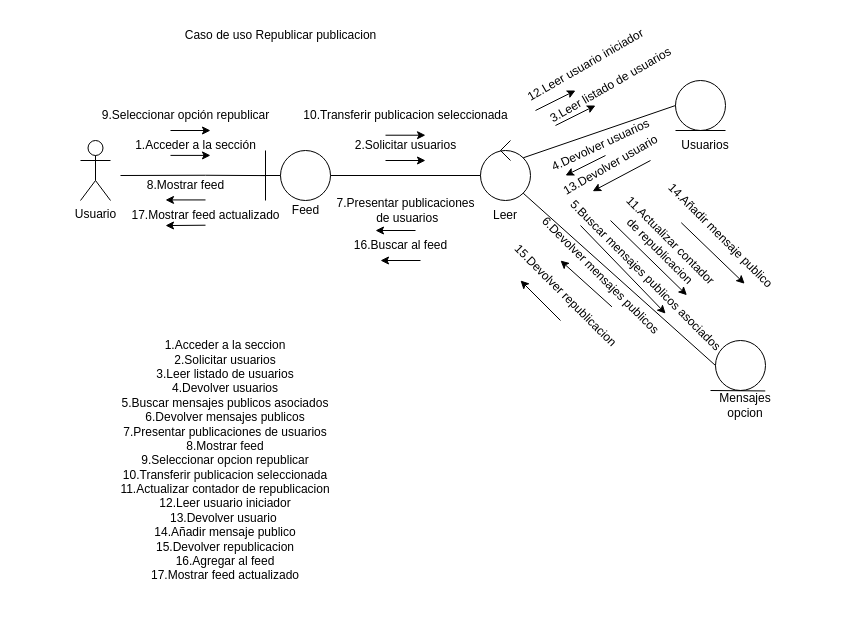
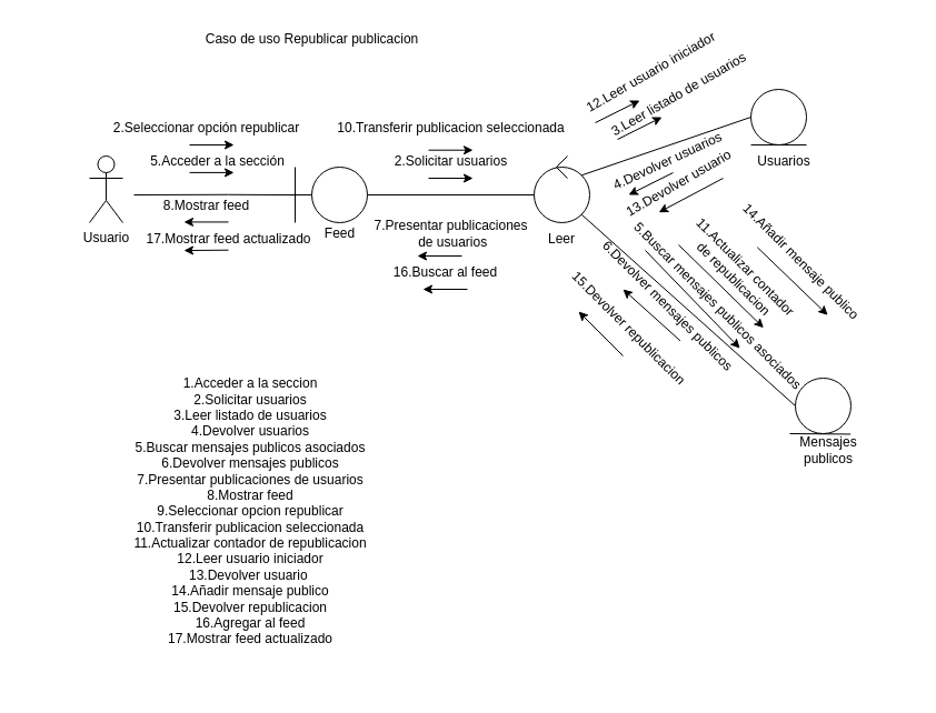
  <mxCell id="0" />
  <mxCell id="1" parent="0" />
  <mxCell id="2" value="" style="ellipse;whiteSpace=wrap;html=1;aspect=fixed;" vertex="1" parent="1"><mxGeometry x="280" y="150" width="50" height="50" as="geometry" /></mxCell>
  <mxCell id="3" value="Usuario" style="shape=umlActor;verticalLabelPosition=bottom;verticalAlign=top;html=1;outlineConnect=0;" vertex="1" parent="1"><mxGeometry x="80" y="140" width="30" height="60" as="geometry" /></mxCell>
  <mxCell id="4" value="" style="endArrow=none;html=1;rounded=0;entryX=0;entryY=0.5;entryDx=0;entryDy=0;" edge="1" parent="1" target="2"><mxGeometry width="50" height="50" relative="1" as="geometry"><mxPoint x="260" y="175" as="sourcePoint" /><mxPoint x="280" y="174.5" as="targetPoint" /></mxGeometry></mxCell>
  <mxCell id="5" value="" style="endArrow=none;html=1;rounded=0;" edge="1" parent="1"><mxGeometry width="50" height="50" relative="1" as="geometry"><mxPoint x="820" y="370" as="sourcePoint" /><mxPoint x="820" y="370" as="targetPoint" /></mxGeometry></mxCell>
  <mxCell id="6" value="" style="ellipse;whiteSpace=wrap;html=1;aspect=fixed;" vertex="1" parent="1"><mxGeometry x="480" y="150" width="50" height="50" as="geometry" /></mxCell>
  <mxCell id="7" value="" style="ellipse;whiteSpace=wrap;html=1;aspect=fixed;" vertex="1" parent="1"><mxGeometry x="675" y="80" width="50" height="50" as="geometry" /></mxCell>
  <mxCell id="8" value="" style="endArrow=none;html=1;rounded=0;" edge="1" parent="1"><mxGeometry width="50" height="50" relative="1" as="geometry"><mxPoint x="265" y="200" as="sourcePoint" /><mxPoint x="265" y="150" as="targetPoint" /></mxGeometry></mxCell>
  <mxCell id="9" value="" style="endArrow=none;html=1;rounded=0;" edge="1" parent="1"><mxGeometry width="50" height="50" relative="1" as="geometry"><mxPoint x="510" y="160" as="sourcePoint" /><mxPoint x="510" y="140" as="targetPoint" /><Array as="points"><mxPoint x="500" y="150" /></Array></mxGeometry></mxCell>
  <mxCell id="10" value="" style="endArrow=none;html=1;rounded=0;" edge="1" parent="1"><mxGeometry width="50" height="50" relative="1" as="geometry"><mxPoint x="675" y="130" as="sourcePoint" /><mxPoint x="725" y="130" as="targetPoint" /></mxGeometry></mxCell>
  <mxCell id="11" value="" style="ellipse;whiteSpace=wrap;html=1;aspect=fixed;" vertex="1" parent="1"><mxGeometry x="715" y="340" width="50" height="50" as="geometry" /></mxCell>
  <mxCell id="12" value="" style="endArrow=none;html=1;rounded=0;entryX=0.829;entryY=0.015;entryDx=0;entryDy=0;entryPerimeter=0;" edge="1" parent="1" target="54"><mxGeometry width="50" height="50" relative="1" as="geometry"><mxPoint x="710" y="390" as="sourcePoint" /><mxPoint x="760" y="390" as="targetPoint" /></mxGeometry></mxCell>
  <mxCell id="13" value="" style="endArrow=classic;html=1;rounded=0;" edge="1" parent="1"><mxGeometry width="50" height="50" relative="1" as="geometry"><mxPoint x="385" y="160" as="sourcePoint" /><mxPoint x="425" y="160" as="targetPoint" /></mxGeometry></mxCell>
  <mxCell id="14" value="Feed" style="text;html=1;align=center;verticalAlign=middle;resizable=0;points=[];autosize=1;strokeColor=none;fillColor=none;" vertex="1" parent="1"><mxGeometry x="280" y="195" width="50" height="30" as="geometry" /></mxCell>
  <mxCell id="15" value="" style="endArrow=classic;html=1;rounded=0;" edge="1" parent="1"><mxGeometry width="50" height="50" relative="1" as="geometry"><mxPoint x="555" y="125" as="sourcePoint" /><mxPoint x="595" y="105" as="targetPoint" /></mxGeometry></mxCell>
  <mxCell id="16" value="" style="endArrow=none;html=1;rounded=0;" edge="1" parent="1"><mxGeometry width="50" height="50" relative="1" as="geometry"><mxPoint x="120" y="175" as="sourcePoint" /><mxPoint x="265" y="175.1" as="targetPoint" /><Array as="points"><mxPoint x="205" y="174.76" /></Array></mxGeometry></mxCell>
  <mxCell id="17" value="" style="endArrow=none;html=1;rounded=0;entryX=0;entryY=0.5;entryDx=0;entryDy=0;exitX=1;exitY=0.5;exitDx=0;exitDy=0;" edge="1" parent="1" target="6" source="2"><mxGeometry width="50" height="50" relative="1" as="geometry"><mxPoint x="350" y="175" as="sourcePoint" /><mxPoint x="390" y="174.66" as="targetPoint" /></mxGeometry></mxCell>
  <mxCell id="18" value="" style="endArrow=none;html=1;rounded=0;exitX=1;exitY=0;exitDx=0;exitDy=0;entryX=0;entryY=0.5;entryDx=0;entryDy=0;" edge="1" parent="1" source="6" target="7"><mxGeometry width="50" height="50" relative="1" as="geometry"><mxPoint x="600" y="260" as="sourcePoint" /><mxPoint x="650" y="210" as="targetPoint" /></mxGeometry></mxCell>
  <mxCell id="19" value="" style="endArrow=none;html=1;rounded=0;exitX=1;exitY=1;exitDx=0;exitDy=0;entryX=0;entryY=0.5;entryDx=0;entryDy=0;" edge="1" parent="1" source="6" target="11"><mxGeometry width="50" height="50" relative="1" as="geometry"><mxPoint x="600" y="260" as="sourcePoint" /><mxPoint x="650" y="210" as="targetPoint" /></mxGeometry></mxCell>
  <mxCell id="20" value="" style="endArrow=classic;html=1;rounded=0;" edge="1" parent="1"><mxGeometry width="50" height="50" relative="1" as="geometry"><mxPoint x="170" y="154.9" as="sourcePoint" /><mxPoint x="210" y="154.9" as="targetPoint" /></mxGeometry></mxCell>
  <mxCell id="21" value="" style="endArrow=classic;html=1;rounded=0;" edge="1" parent="1"><mxGeometry width="50" height="50" relative="1" as="geometry"><mxPoint x="605" y="155" as="sourcePoint" /><mxPoint x="565" y="175" as="targetPoint" /></mxGeometry></mxCell>
  <mxCell id="22" value="" style="endArrow=classic;html=1;rounded=0;exitX=0.668;exitY=0.969;exitDx=0;exitDy=0;exitPerimeter=0;" edge="1" parent="1" source="29"><mxGeometry width="50" height="50" relative="1" as="geometry"><mxPoint x="590" y="280" as="sourcePoint" /><mxPoint x="560" y="260" as="targetPoint" /></mxGeometry></mxCell>
  <mxCell id="23" value="" style="endArrow=classic;html=1;rounded=0;entryX=0.679;entryY=0.924;entryDx=0;entryDy=0;entryPerimeter=0;" edge="1" parent="1" target="28"><mxGeometry width="50" height="50" relative="1" as="geometry"><mxPoint x="580" y="225" as="sourcePoint" /><mxPoint x="615" y="255" as="targetPoint" /></mxGeometry></mxCell>
- <mxCell id="24" value="1.Acceder a la sección" style="text;html=1;align=center;verticalAlign=middle;resizable=0;points=[];autosize=1;strokeColor=none;fillColor=none;" vertex="1" parent="1"><mxGeometry x="125" y="130" width="140" height="30" as="geometry" /></mxCell>
+ <mxCell id="24" value="5.Acceder a la sección" style="text;html=1;align=center;verticalAlign=middle;resizable=0;points=[];autosize=1;strokeColor=none;fillColor=none;" vertex="1" parent="1"><mxGeometry x="125" y="130" width="140" height="30" as="geometry" /></mxCell>
  <mxCell id="25" value="2.Solicitar usuarios" style="text;html=1;align=center;verticalAlign=middle;resizable=0;points=[];autosize=1;strokeColor=none;fillColor=none;" vertex="1" parent="1"><mxGeometry x="345" y="130" width="120" height="30" as="geometry" /></mxCell>
  <mxCell id="26" value="3.Leer listado de usuarios" style="text;html=1;align=center;verticalAlign=middle;resizable=0;points=[];autosize=1;strokeColor=none;fillColor=none;rotation=-30;" vertex="1" parent="1"><mxGeometry x="530" y="70" width="160" height="30" as="geometry" /></mxCell>
  <mxCell id="27" value="4.Devolver usuarios" style="text;html=1;align=center;verticalAlign=middle;resizable=0;points=[];autosize=1;strokeColor=none;fillColor=none;rotation=-25;" vertex="1" parent="1"><mxGeometry x="535" y="130" width="130" height="30" as="geometry" /></mxCell>
  <mxCell id="28" value="5.Buscar mensajes publicos asociados" style="text;html=1;align=center;verticalAlign=middle;resizable=0;points=[];autosize=1;strokeColor=none;fillColor=none;rotation=45;" vertex="1" parent="1"><mxGeometry x="530" y="260" width="230" height="30" as="geometry" /></mxCell>
  <mxCell id="29" value="6.Devolver mensajes publicos" style="text;html=1;align=center;verticalAlign=middle;resizable=0;points=[];autosize=1;strokeColor=none;fillColor=none;rotation=45;" vertex="1" parent="1"><mxGeometry x="510" y="260" width="180" height="30" as="geometry" /></mxCell>
  <mxCell id="30" value="7.Presentar publicaciones&lt;br&gt;&amp;nbsp;de usuarios" style="text;html=1;align=center;verticalAlign=middle;resizable=0;points=[];autosize=1;strokeColor=none;fillColor=none;" vertex="1" parent="1"><mxGeometry x="325" y="190" width="160" height="40" as="geometry" /></mxCell>
  <mxCell id="31" value="8.Mostrar feed" style="text;html=1;align=center;verticalAlign=middle;resizable=0;points=[];autosize=1;strokeColor=none;fillColor=none;" vertex="1" parent="1"><mxGeometry x="135" y="170" width="100" height="30" as="geometry" /></mxCell>
- <mxCell id="32" value="9.Seleccionar opción republicar" style="text;html=1;align=center;verticalAlign=middle;resizable=0;points=[];autosize=1;strokeColor=none;fillColor=none;" vertex="1" parent="1"><mxGeometry x="90" y="100" width="190" height="30" as="geometry" /></mxCell>
+ <mxCell id="32" value="2.Seleccionar opción republicar" style="text;html=1;align=center;verticalAlign=middle;resizable=0;points=[];autosize=1;strokeColor=none;fillColor=none;" vertex="1" parent="1"><mxGeometry x="90" y="100" width="190" height="30" as="geometry" /></mxCell>
  <mxCell id="33" value="10.Transferir publicacion seleccionada" style="text;html=1;align=center;verticalAlign=middle;resizable=0;points=[];autosize=1;strokeColor=none;fillColor=none;" vertex="1" parent="1"><mxGeometry x="290" y="100" width="230" height="30" as="geometry" /></mxCell>
  <mxCell id="34" value="Caso de uso Republicar publicacion" style="text;html=1;align=center;verticalAlign=middle;resizable=0;points=[];autosize=1;strokeColor=none;fillColor=none;" vertex="1" parent="1"><mxGeometry x="175" y="20" width="210" height="30" as="geometry" /></mxCell>
  <mxCell id="35" value="11.Actualizar contador &lt;br&gt;de republicacion" style="text;html=1;align=center;verticalAlign=middle;resizable=0;points=[];autosize=1;strokeColor=none;fillColor=none;rotation=45;" vertex="1" parent="1"><mxGeometry x="595" y="225" width="140" height="40" as="geometry" /></mxCell>
  <mxCell id="36" value="12.Leer usuario iniciador" style="text;html=1;align=center;verticalAlign=middle;resizable=0;points=[];autosize=1;strokeColor=none;fillColor=none;rotation=-30;" vertex="1" parent="1"><mxGeometry x="510" y="50" width="150" height="30" as="geometry" /></mxCell>
  <mxCell id="37" value="13.Devolver usuario" style="text;html=1;align=center;verticalAlign=middle;resizable=0;points=[];autosize=1;strokeColor=none;fillColor=none;rotation=-30;" vertex="1" parent="1"><mxGeometry x="545" y="150" width="130" height="30" as="geometry" /></mxCell>
  <mxCell id="38" value="14.Añadir mensaje publico" style="text;html=1;align=center;verticalAlign=middle;resizable=0;points=[];autosize=1;strokeColor=none;fillColor=none;rotation=45;" vertex="1" parent="1"><mxGeometry x="640" y="220" width="160" height="30" as="geometry" /></mxCell>
  <mxCell id="39" value="15.Devolver republicacion" style="text;html=1;align=center;verticalAlign=middle;resizable=0;points=[];autosize=1;strokeColor=none;fillColor=none;rotation=45;" vertex="1" parent="1"><mxGeometry x="485" y="280" width="160" height="30" as="geometry" /></mxCell>
  <mxCell id="40" value="16.Buscar al feed" style="text;html=1;align=center;verticalAlign=middle;resizable=0;points=[];autosize=1;strokeColor=none;fillColor=none;" vertex="1" parent="1"><mxGeometry x="340" y="230" width="120" height="30" as="geometry" /></mxCell>
  <mxCell id="41" value="17.Mostrar feed actualizado" style="text;html=1;align=center;verticalAlign=middle;resizable=0;points=[];autosize=1;strokeColor=none;fillColor=none;" vertex="1" parent="1"><mxGeometry x="120" y="200" width="170" height="30" as="geometry" /></mxCell>
  <mxCell id="42" value="" style="endArrow=classic;html=1;rounded=0;" edge="1" parent="1"><mxGeometry width="50" height="50" relative="1" as="geometry"><mxPoint x="205" y="224.71" as="sourcePoint" /><mxPoint x="165" y="225.05" as="targetPoint" /></mxGeometry></mxCell>
  <mxCell id="43" value="" style="endArrow=classic;html=1;rounded=0;" edge="1" parent="1"><mxGeometry width="50" height="50" relative="1" as="geometry"><mxPoint x="170" y="130" as="sourcePoint" /><mxPoint x="210" y="130" as="targetPoint" /></mxGeometry></mxCell>
  <mxCell id="44" value="" style="endArrow=classic;html=1;rounded=0;" edge="1" parent="1"><mxGeometry width="50" height="50" relative="1" as="geometry"><mxPoint x="415" y="230" as="sourcePoint" /><mxPoint x="375" y="230" as="targetPoint" /></mxGeometry></mxCell>
  <mxCell id="45" value="" style="endArrow=classic;html=1;rounded=0;" edge="1" parent="1"><mxGeometry width="50" height="50" relative="1" as="geometry"><mxPoint x="385" y="134.71" as="sourcePoint" /><mxPoint x="425" y="134.71" as="targetPoint" /></mxGeometry></mxCell>
  <mxCell id="46" value="" style="endArrow=classic;html=1;rounded=0;entryX=0.82;entryY=1.069;entryDx=0;entryDy=0;entryPerimeter=0;exitX=0.27;exitY=1.123;exitDx=0;exitDy=0;exitPerimeter=0;" edge="1" parent="1" source="38" target="38"><mxGeometry width="50" height="50" relative="1" as="geometry"><mxPoint x="680" y="225" as="sourcePoint" /><mxPoint x="730" y="280" as="targetPoint" /></mxGeometry></mxCell>
  <mxCell id="47" value="" style="endArrow=classic;html=1;rounded=0;entryX=0.859;entryY=1;entryDx=0;entryDy=0;entryPerimeter=0;" edge="1" parent="1" target="35"><mxGeometry width="50" height="50" relative="1" as="geometry"><mxPoint x="610" y="220" as="sourcePoint" /><mxPoint x="645" y="250" as="targetPoint" /></mxGeometry></mxCell>
  <mxCell id="48" value="" style="endArrow=classic;html=1;rounded=0;" edge="1" parent="1"><mxGeometry width="50" height="50" relative="1" as="geometry"><mxPoint x="560" y="320" as="sourcePoint" /><mxPoint x="520" y="280" as="targetPoint" /></mxGeometry></mxCell>
  <mxCell id="49" value="" style="endArrow=classic;html=1;rounded=0;" edge="1" parent="1"><mxGeometry width="50" height="50" relative="1" as="geometry"><mxPoint x="535" y="110" as="sourcePoint" /><mxPoint x="575" y="90" as="targetPoint" /></mxGeometry></mxCell>
  <mxCell id="50" value="" style="endArrow=classic;html=1;rounded=0;entryX=0.282;entryY=0.945;entryDx=0;entryDy=0;entryPerimeter=0;" edge="1" parent="1" target="37"><mxGeometry width="50" height="50" relative="1" as="geometry"><mxPoint x="650" y="160" as="sourcePoint" /><mxPoint x="590" y="185" as="targetPoint" /></mxGeometry></mxCell>
  <mxCell id="51" value="" style="endArrow=classic;html=1;rounded=0;" edge="1" parent="1"><mxGeometry width="50" height="50" relative="1" as="geometry"><mxPoint x="205" y="199.43" as="sourcePoint" /><mxPoint x="165" y="199.43" as="targetPoint" /></mxGeometry></mxCell>
  <mxCell id="52" value="" style="endArrow=classic;html=1;rounded=0;" edge="1" parent="1"><mxGeometry width="50" height="50" relative="1" as="geometry"><mxPoint x="420" y="260" as="sourcePoint" /><mxPoint x="380" y="260" as="targetPoint" /></mxGeometry></mxCell>
  <mxCell id="53" value="Usuarios" style="text;html=1;strokeColor=none;fillColor=none;align=center;verticalAlign=middle;whiteSpace=wrap;rounded=0;" vertex="1" parent="1"><mxGeometry x="675" y="130" width="60" height="30" as="geometry" /></mxCell>
- <mxCell id="54" value="Mensajes opcion" style="text;html=1;strokeColor=none;fillColor=none;align=center;verticalAlign=middle;whiteSpace=wrap;rounded=0;" vertex="1" parent="1"><mxGeometry x="715" y="390" width="60" height="30" as="geometry" /></mxCell>
+ <mxCell id="54" value="Mensajes publicos" style="text;html=1;strokeColor=none;fillColor=none;align=center;verticalAlign=middle;whiteSpace=wrap;rounded=0;" vertex="1" parent="1"><mxGeometry x="715" y="390" width="60" height="30" as="geometry" /></mxCell>
  <mxCell id="55" value="Leer" style="text;html=1;strokeColor=none;fillColor=none;align=center;verticalAlign=middle;whiteSpace=wrap;rounded=0;" vertex="1" parent="1"><mxGeometry x="475" y="200" width="60" height="30" as="geometry" /></mxCell>
  <mxCell id="56" value="&lt;div&gt;1.Acceder a la seccion&lt;/div&gt;&lt;div&gt;2.Solicitar usuarios&lt;/div&gt;&lt;div&gt;3.Leer listado de usuarios&lt;/div&gt;&lt;div&gt;4.Devolver usuarios&lt;/div&gt;&lt;div&gt;5.Buscar mensajes publicos asociados&lt;/div&gt;&lt;div&gt;6.Devolver mensajes publicos&lt;/div&gt;&lt;div&gt;7.Presentar publicaciones de usuarios&lt;/div&gt;&lt;div&gt;8.Mostrar feed&lt;/div&gt;&lt;div&gt;9.Seleccionar opcion republicar&lt;/div&gt;&lt;div&gt;10.Transferir publicacion seleccionada&lt;/div&gt;&lt;div&gt;11.Actualizar contador de republicacion&lt;/div&gt;&lt;div&gt;12.Leer usuario iniciador&lt;/div&gt;&lt;div&gt;13.Devolver usuario&amp;nbsp;&lt;/div&gt;&lt;div&gt;14.Añadir mensaje publico&lt;/div&gt;&lt;div&gt;15.Devolver republicacion&lt;/div&gt;&lt;div&gt;16.Agregar al feed&lt;/div&gt;&lt;div&gt;17.Mostrar feed actualizado&lt;/div&gt;" style="text;html=1;strokeColor=none;fillColor=none;align=center;verticalAlign=middle;whiteSpace=wrap;rounded=0;" vertex="1" parent="1"><mxGeometry x="20" y="300" width="410" height="320" as="geometry" /></mxCell>
